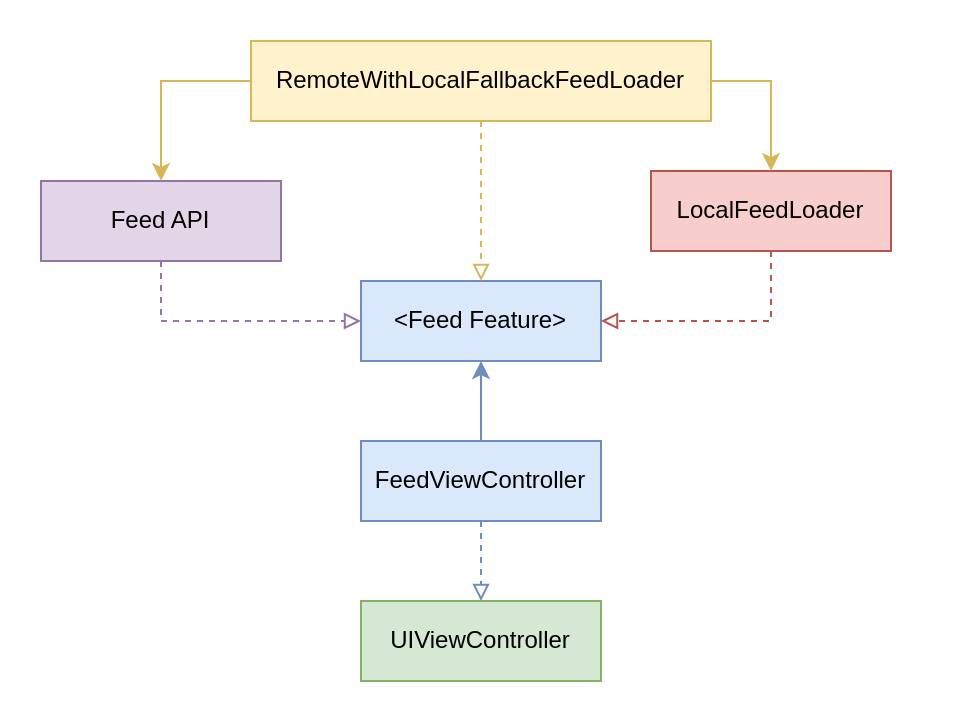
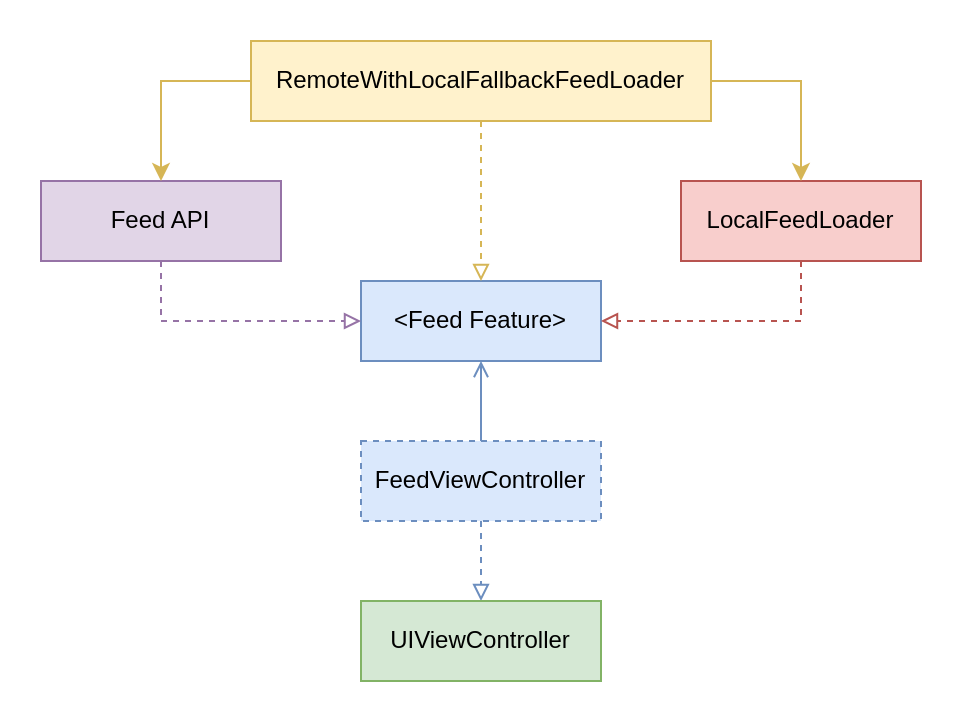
  <mxCell id="0" />
  <mxCell id="1" parent="0" />
  <mxCell id="2" style="edgeStyle=orthogonalEdgeStyle;rounded=0;orthogonalLoop=1;jettySize=auto;html=1;entryX=0.5;entryY=0;entryDx=0;entryDy=0;endArrow=block;endFill=0;fillColor=#dae8fc;strokeColor=#6c8ebf;dashed=1;" parent="1" source="4" target="5" edge="1"><mxGeometry relative="1" as="geometry" /></mxCell>
- <mxCell id="3" style="edgeStyle=orthogonalEdgeStyle;rounded=0;orthogonalLoop=1;jettySize=auto;html=1;entryX=0.5;entryY=1;entryDx=0;entryDy=0;fillColor=#dae8fc;strokeColor=#6c8ebf;" parent="1" source="4" target="6" edge="1"><mxGeometry relative="1" as="geometry" /></mxCell>
- <mxCell id="4" value="FeedViewController" style="rounded=0;whiteSpace=wrap;html=1;fillColor=#dae8fc;strokeColor=#6c8ebf;" parent="1" vertex="1"><mxGeometry x="180" y="220" width="120" height="40" as="geometry" /></mxCell>
+ <mxCell id="3" style="edgeStyle=orthogonalEdgeStyle;rounded=0;orthogonalLoop=1;jettySize=auto;html=1;entryX=0.5;entryY=1;entryDx=0;entryDy=0;fillColor=#dae8fc;strokeColor=#6c8ebf;endArrow=open;" parent="1" source="4" target="6" edge="1"><mxGeometry relative="1" as="geometry" /></mxCell>
+ <mxCell id="4" value="FeedViewController" style="rounded=0;whiteSpace=wrap;html=1;fillColor=#dae8fc;strokeColor=#6c8ebf;dashed=1;" parent="1" vertex="1"><mxGeometry x="180" y="220" width="120" height="40" as="geometry" /></mxCell>
  <mxCell id="5" value="UIViewController" style="rounded=0;whiteSpace=wrap;html=1;fillColor=#d5e8d4;strokeColor=#82b366;" parent="1" vertex="1"><mxGeometry x="180" y="300" width="120" height="40" as="geometry" /></mxCell>
  <mxCell id="6" value="&amp;lt;Feed Feature&amp;gt;" style="rounded=0;whiteSpace=wrap;html=1;fillColor=#dae8fc;strokeColor=#6c8ebf;" parent="1" vertex="1"><mxGeometry x="180" y="140" width="120" height="40" as="geometry" /></mxCell>
  <mxCell id="7" style="edgeStyle=orthogonalEdgeStyle;rounded=0;orthogonalLoop=1;jettySize=auto;html=1;entryX=0;entryY=0.5;entryDx=0;entryDy=0;dashed=1;endArrow=block;endFill=0;fillColor=#e1d5e7;strokeColor=#9673a6;exitX=0.5;exitY=1;exitDx=0;exitDy=0;" parent="1" source="8" target="6" edge="1"><mxGeometry relative="1" as="geometry" /></mxCell>
  <mxCell id="8" value="Feed API" style="rounded=0;whiteSpace=wrap;html=1;fillColor=#e1d5e7;strokeColor=#9673a6;" parent="1" vertex="1"><mxGeometry x="20" y="90" width="120" height="40" as="geometry" /></mxCell>
- <mxCell id="9" value="LocalFeedLoader" style="rounded=0;whiteSpace=wrap;html=1;fillColor=#f8cecc;strokeColor=#b85450;" parent="1" vertex="1"><mxGeometry x="325" y="85" width="120" height="40" as="geometry" /></mxCell>
+ <mxCell id="9" value="LocalFeedLoader" style="rounded=0;whiteSpace=wrap;html=1;fillColor=#f8cecc;strokeColor=#b85450;" parent="1" vertex="1"><mxGeometry x="340" y="90" width="120" height="40" as="geometry" /></mxCell>
  <mxCell id="10" style="edgeStyle=orthogonalEdgeStyle;rounded=0;orthogonalLoop=1;jettySize=auto;html=1;entryX=1;entryY=0.5;entryDx=0;entryDy=0;dashed=1;endArrow=block;endFill=0;fillColor=#f8cecc;strokeColor=#b85450;exitX=0.5;exitY=1;exitDx=0;exitDy=0;" parent="1" source="9" target="6" edge="1"><mxGeometry relative="1" as="geometry"><mxPoint x="500" y="150" as="targetPoint" /></mxGeometry></mxCell>
  <mxCell id="11" style="edgeStyle=orthogonalEdgeStyle;rounded=0;orthogonalLoop=1;jettySize=auto;html=1;entryX=0.5;entryY=0;entryDx=0;entryDy=0;exitX=0;exitY=0.5;exitDx=0;exitDy=0;fillColor=#fff2cc;strokeColor=#d6b656;" parent="1" source="14" target="8" edge="1"><mxGeometry relative="1" as="geometry" /></mxCell>
  <mxCell id="12" style="edgeStyle=orthogonalEdgeStyle;rounded=0;orthogonalLoop=1;jettySize=auto;html=1;entryX=0.5;entryY=0;entryDx=0;entryDy=0;exitX=1;exitY=0.5;exitDx=0;exitDy=0;fillColor=#fff2cc;strokeColor=#d6b656;" parent="1" source="14" target="9" edge="1"><mxGeometry relative="1" as="geometry" /></mxCell>
  <mxCell id="13" style="edgeStyle=orthogonalEdgeStyle;rounded=0;orthogonalLoop=1;jettySize=auto;html=1;fillColor=#fff2cc;strokeColor=#d6b656;endArrow=block;endFill=0;dashed=1;" parent="1" source="14" target="6" edge="1"><mxGeometry relative="1" as="geometry" /></mxCell>
  <mxCell id="14" value="RemoteWithLocalFallbackFeedLoader" style="rounded=0;whiteSpace=wrap;html=1;fillColor=#fff2cc;strokeColor=#d6b656;" parent="1" vertex="1"><mxGeometry x="125" y="20" width="230" height="40" as="geometry" /></mxCell>
